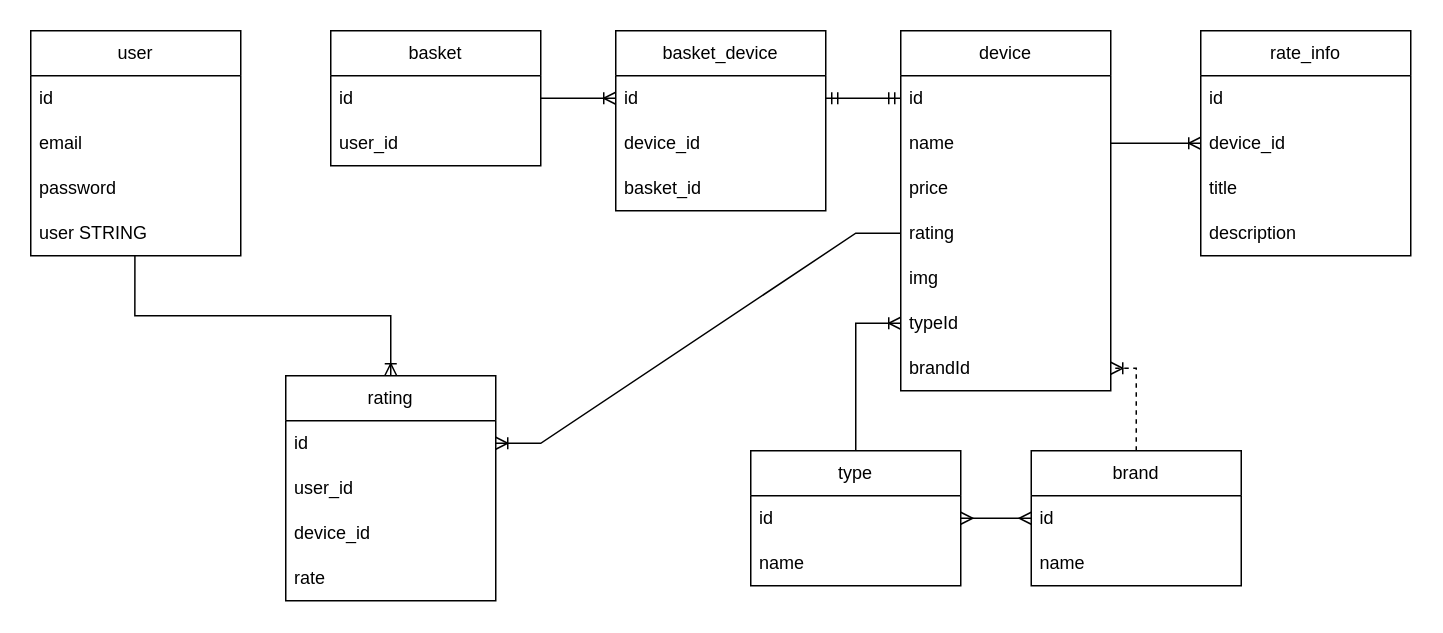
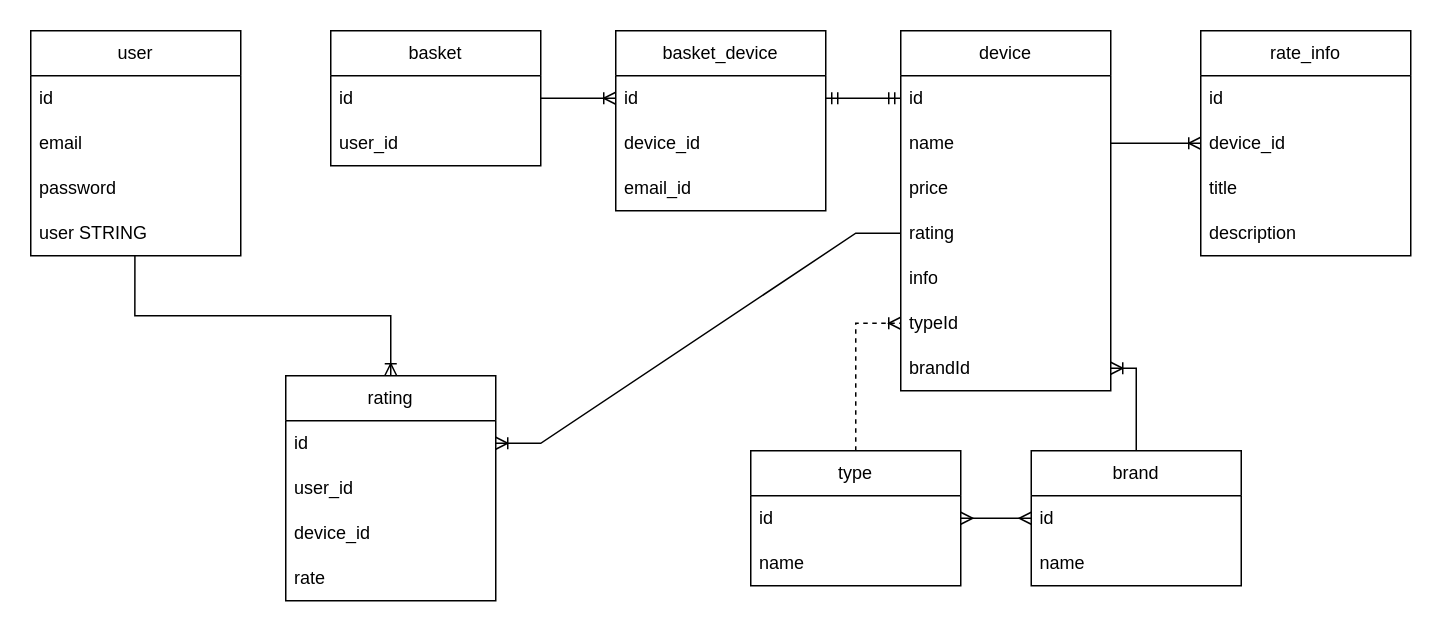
  <mxCell id="0" />
  <mxCell id="1" parent="0" />
  <mxCell id="2" value="user" style="swimlane;fontStyle=0;childLayout=stackLayout;horizontal=1;startSize=30;horizontalStack=0;resizeParent=1;resizeParentMax=0;resizeLast=0;collapsible=1;marginBottom=0;whiteSpace=wrap;html=1;" vertex="1" parent="1"><mxGeometry x="20" y="20" width="140" height="150" as="geometry" /></mxCell>
  <mxCell id="3" value="id" style="text;strokeColor=none;fillColor=none;align=left;verticalAlign=middle;spacingLeft=4;spacingRight=4;overflow=hidden;points=[[0,0.5],[1,0.5]];portConstraint=eastwest;rotatable=0;whiteSpace=wrap;html=1;" vertex="1" parent="2"><mxGeometry y="30" width="140" height="30" as="geometry" /></mxCell>
  <mxCell id="4" value="email" style="text;strokeColor=none;fillColor=none;align=left;verticalAlign=middle;spacingLeft=4;spacingRight=4;overflow=hidden;points=[[0,0.5],[1,0.5]];portConstraint=eastwest;rotatable=0;whiteSpace=wrap;html=1;" vertex="1" parent="2"><mxGeometry y="60" width="140" height="30" as="geometry" /></mxCell>
  <mxCell id="5" value="password" style="text;strokeColor=none;fillColor=none;align=left;verticalAlign=middle;spacingLeft=4;spacingRight=4;overflow=hidden;points=[[0,0.5],[1,0.5]];portConstraint=eastwest;rotatable=0;whiteSpace=wrap;html=1;" vertex="1" parent="2"><mxGeometry y="90" width="140" height="30" as="geometry" /></mxCell>
  <mxCell id="6" value="user STRING" style="text;strokeColor=none;fillColor=none;align=left;verticalAlign=middle;spacingLeft=4;spacingRight=4;overflow=hidden;points=[[0,0.5],[1,0.5]];portConstraint=eastwest;rotatable=0;whiteSpace=wrap;html=1;" vertex="1" parent="2"><mxGeometry y="120" width="140" height="30" as="geometry" /></mxCell>
  <mxCell id="7" value="basket" style="swimlane;fontStyle=0;childLayout=stackLayout;horizontal=1;startSize=30;horizontalStack=0;resizeParent=1;resizeParentMax=0;resizeLast=0;collapsible=1;marginBottom=0;whiteSpace=wrap;html=1;" vertex="1" parent="1"><mxGeometry x="220" y="20" width="140" height="90" as="geometry" /></mxCell>
  <mxCell id="8" value="id" style="text;strokeColor=none;fillColor=none;align=left;verticalAlign=middle;spacingLeft=4;spacingRight=4;overflow=hidden;points=[[0,0.5],[1,0.5]];portConstraint=eastwest;rotatable=0;whiteSpace=wrap;html=1;" vertex="1" parent="7"><mxGeometry y="30" width="140" height="30" as="geometry" /></mxCell>
  <mxCell id="9" value="user_id" style="text;strokeColor=none;fillColor=none;align=left;verticalAlign=middle;spacingLeft=4;spacingRight=4;overflow=hidden;points=[[0,0.5],[1,0.5]];portConstraint=eastwest;rotatable=0;whiteSpace=wrap;html=1;" vertex="1" parent="7"><mxGeometry y="60" width="140" height="30" as="geometry" /></mxCell>
  <mxCell id="10" value="device" style="swimlane;fontStyle=0;childLayout=stackLayout;horizontal=1;startSize=30;horizontalStack=0;resizeParent=1;resizeParentMax=0;resizeLast=0;collapsible=1;marginBottom=0;whiteSpace=wrap;html=1;" vertex="1" parent="1"><mxGeometry x="600" y="20" width="140" height="240" as="geometry" /></mxCell>
  <mxCell id="11" value="id" style="text;strokeColor=none;fillColor=none;align=left;verticalAlign=middle;spacingLeft=4;spacingRight=4;overflow=hidden;points=[[0,0.5],[1,0.5]];portConstraint=eastwest;rotatable=0;whiteSpace=wrap;html=1;" vertex="1" parent="10"><mxGeometry y="30" width="140" height="30" as="geometry" /></mxCell>
  <mxCell id="12" value="name" style="text;strokeColor=none;fillColor=none;align=left;verticalAlign=middle;spacingLeft=4;spacingRight=4;overflow=hidden;points=[[0,0.5],[1,0.5]];portConstraint=eastwest;rotatable=0;whiteSpace=wrap;html=1;" vertex="1" parent="10"><mxGeometry y="60" width="140" height="30" as="geometry" /></mxCell>
  <mxCell id="13" value="price" style="text;strokeColor=none;fillColor=none;align=left;verticalAlign=middle;spacingLeft=4;spacingRight=4;overflow=hidden;points=[[0,0.5],[1,0.5]];portConstraint=eastwest;rotatable=0;whiteSpace=wrap;html=1;" vertex="1" parent="10"><mxGeometry y="90" width="140" height="30" as="geometry" /></mxCell>
  <mxCell id="14" value="rating" style="text;strokeColor=none;fillColor=none;align=left;verticalAlign=middle;spacingLeft=4;spacingRight=4;overflow=hidden;points=[[0,0.5],[1,0.5]];portConstraint=eastwest;rotatable=0;whiteSpace=wrap;html=1;" vertex="1" parent="10"><mxGeometry y="120" width="140" height="30" as="geometry" /></mxCell>
- <mxCell id="15" value="img" style="text;strokeColor=none;fillColor=none;align=left;verticalAlign=middle;spacingLeft=4;spacingRight=4;overflow=hidden;points=[[0,0.5],[1,0.5]];portConstraint=eastwest;rotatable=0;whiteSpace=wrap;html=1;" vertex="1" parent="10"><mxGeometry y="150" width="140" height="30" as="geometry" /></mxCell>
+ <mxCell id="15" value="info" style="text;strokeColor=none;fillColor=none;align=left;verticalAlign=middle;spacingLeft=4;spacingRight=4;overflow=hidden;points=[[0,0.5],[1,0.5]];portConstraint=eastwest;rotatable=0;whiteSpace=wrap;html=1;" vertex="1" parent="10"><mxGeometry y="150" width="140" height="30" as="geometry" /></mxCell>
  <mxCell id="16" value="typeId" style="text;strokeColor=none;fillColor=none;align=left;verticalAlign=middle;spacingLeft=4;spacingRight=4;overflow=hidden;points=[[0,0.5],[1,0.5]];portConstraint=eastwest;rotatable=0;whiteSpace=wrap;html=1;" vertex="1" parent="10"><mxGeometry y="180" width="140" height="30" as="geometry" /></mxCell>
  <mxCell id="17" value="brandId" style="text;strokeColor=none;fillColor=none;align=left;verticalAlign=middle;spacingLeft=4;spacingRight=4;overflow=hidden;points=[[0,0.5],[1,0.5]];portConstraint=eastwest;rotatable=0;whiteSpace=wrap;html=1;" vertex="1" parent="10"><mxGeometry y="210" width="140" height="30" as="geometry" /></mxCell>
  <mxCell id="18" value="type" style="swimlane;fontStyle=0;childLayout=stackLayout;horizontal=1;startSize=30;horizontalStack=0;resizeParent=1;resizeParentMax=0;resizeLast=0;collapsible=1;marginBottom=0;whiteSpace=wrap;html=1;" vertex="1" parent="1"><mxGeometry x="500" y="300" width="140" height="90" as="geometry" /></mxCell>
  <mxCell id="19" value="id" style="text;strokeColor=none;fillColor=none;align=left;verticalAlign=middle;spacingLeft=4;spacingRight=4;overflow=hidden;points=[[0,0.5],[1,0.5]];portConstraint=eastwest;rotatable=0;whiteSpace=wrap;html=1;" vertex="1" parent="18"><mxGeometry y="30" width="140" height="30" as="geometry" /></mxCell>
  <mxCell id="20" value="name" style="text;strokeColor=none;fillColor=none;align=left;verticalAlign=middle;spacingLeft=4;spacingRight=4;overflow=hidden;points=[[0,0.5],[1,0.5]];portConstraint=eastwest;rotatable=0;whiteSpace=wrap;html=1;" vertex="1" parent="18"><mxGeometry y="60" width="140" height="30" as="geometry" /></mxCell>
  <mxCell id="21" value="brand" style="swimlane;fontStyle=0;childLayout=stackLayout;horizontal=1;startSize=30;horizontalStack=0;resizeParent=1;resizeParentMax=0;resizeLast=0;collapsible=1;marginBottom=0;whiteSpace=wrap;html=1;" vertex="1" parent="1"><mxGeometry x="687" y="300" width="140" height="90" as="geometry" /></mxCell>
  <mxCell id="22" value="id" style="text;strokeColor=none;fillColor=none;align=left;verticalAlign=middle;spacingLeft=4;spacingRight=4;overflow=hidden;points=[[0,0.5],[1,0.5]];portConstraint=eastwest;rotatable=0;whiteSpace=wrap;html=1;" vertex="1" parent="21"><mxGeometry y="30" width="140" height="30" as="geometry" /></mxCell>
  <mxCell id="23" value="name" style="text;strokeColor=none;fillColor=none;align=left;verticalAlign=middle;spacingLeft=4;spacingRight=4;overflow=hidden;points=[[0,0.5],[1,0.5]];portConstraint=eastwest;rotatable=0;whiteSpace=wrap;html=1;" vertex="1" parent="21"><mxGeometry y="60" width="140" height="30" as="geometry" /></mxCell>
- <mxCell id="24" value="" style="edgeStyle=orthogonalEdgeStyle;fontSize=12;html=1;endArrow=ERoneToMany;entryX=0;entryY=0.5;entryDx=0;entryDy=0;exitX=0.5;exitY=0;exitDx=0;exitDy=0;strokeColor=default;rounded=0;" edge="1" parent="1" source="18" target="16"><mxGeometry width="100" height="100" relative="1" as="geometry"><mxPoint x="400" y="280" as="sourcePoint" /><mxPoint x="500" y="180" as="targetPoint" /></mxGeometry></mxCell>
- <mxCell id="25" value="" style="edgeStyle=orthogonalEdgeStyle;fontSize=12;html=1;endArrow=ERoneToMany;rounded=0;entryX=1;entryY=0.5;entryDx=0;entryDy=0;exitX=0.5;exitY=0;exitDx=0;exitDy=0;dashed=1;" edge="1" parent="1" source="21" target="17"><mxGeometry width="100" height="100" relative="1" as="geometry"><mxPoint x="720" y="350" as="sourcePoint" /><mxPoint x="820" y="250" as="targetPoint" /></mxGeometry></mxCell>
+ <mxCell id="24" value="" style="edgeStyle=orthogonalEdgeStyle;fontSize=12;html=1;endArrow=ERoneToMany;entryX=0;entryY=0.5;entryDx=0;entryDy=0;exitX=0.5;exitY=0;exitDx=0;exitDy=0;strokeColor=default;rounded=0;dashed=1;" edge="1" parent="1" source="18" target="16"><mxGeometry width="100" height="100" relative="1" as="geometry"><mxPoint x="400" y="280" as="sourcePoint" /><mxPoint x="500" y="180" as="targetPoint" /></mxGeometry></mxCell>
+ <mxCell id="25" value="" style="edgeStyle=orthogonalEdgeStyle;fontSize=12;html=1;endArrow=ERoneToMany;rounded=0;entryX=1;entryY=0.5;entryDx=0;entryDy=0;exitX=0.5;exitY=0;exitDx=0;exitDy=0;" edge="1" parent="1" source="21" target="17"><mxGeometry width="100" height="100" relative="1" as="geometry"><mxPoint x="720" y="350" as="sourcePoint" /><mxPoint x="820" y="250" as="targetPoint" /></mxGeometry></mxCell>
  <mxCell id="26" value="" style="fontSize=12;html=1;endArrow=ERmany;startArrow=ERmany;rounded=0;entryX=0;entryY=0.5;entryDx=0;entryDy=0;edgeStyle=orthogonalEdgeStyle;exitX=1;exitY=0.5;exitDx=0;exitDy=0;" edge="1" parent="1" source="19" target="22"><mxGeometry width="100" height="100" relative="1" as="geometry"><mxPoint x="640" y="340" as="sourcePoint" /><mxPoint x="500" y="180" as="targetPoint" /></mxGeometry></mxCell>
  <mxCell id="27" value="rate_info" style="swimlane;fontStyle=0;childLayout=stackLayout;horizontal=1;startSize=30;horizontalStack=0;resizeParent=1;resizeParentMax=0;resizeLast=0;collapsible=1;marginBottom=0;whiteSpace=wrap;html=1;" vertex="1" parent="1"><mxGeometry x="800" y="20" width="140" height="150" as="geometry" /></mxCell>
  <mxCell id="28" value="id" style="text;strokeColor=none;fillColor=none;align=left;verticalAlign=middle;spacingLeft=4;spacingRight=4;overflow=hidden;points=[[0,0.5],[1,0.5]];portConstraint=eastwest;rotatable=0;whiteSpace=wrap;html=1;" vertex="1" parent="27"><mxGeometry y="30" width="140" height="30" as="geometry" /></mxCell>
  <mxCell id="29" value="device_id" style="text;strokeColor=none;fillColor=none;align=left;verticalAlign=middle;spacingLeft=4;spacingRight=4;overflow=hidden;points=[[0,0.5],[1,0.5]];portConstraint=eastwest;rotatable=0;whiteSpace=wrap;html=1;" vertex="1" parent="27"><mxGeometry y="60" width="140" height="30" as="geometry" /></mxCell>
  <mxCell id="30" value="title" style="text;strokeColor=none;fillColor=none;align=left;verticalAlign=middle;spacingLeft=4;spacingRight=4;overflow=hidden;points=[[0,0.5],[1,0.5]];portConstraint=eastwest;rotatable=0;whiteSpace=wrap;html=1;" vertex="1" parent="27"><mxGeometry y="90" width="140" height="30" as="geometry" /></mxCell>
  <mxCell id="31" value="description" style="text;strokeColor=none;fillColor=none;align=left;verticalAlign=middle;spacingLeft=4;spacingRight=4;overflow=hidden;points=[[0,0.5],[1,0.5]];portConstraint=eastwest;rotatable=0;whiteSpace=wrap;html=1;" vertex="1" parent="27"><mxGeometry y="120" width="140" height="30" as="geometry" /></mxCell>
  <mxCell id="32" value="basket_device" style="swimlane;fontStyle=0;childLayout=stackLayout;horizontal=1;startSize=30;horizontalStack=0;resizeParent=1;resizeParentMax=0;resizeLast=0;collapsible=1;marginBottom=0;whiteSpace=wrap;html=1;" vertex="1" parent="1"><mxGeometry x="410" y="20" width="140" height="120" as="geometry" /></mxCell>
  <mxCell id="33" value="id" style="text;strokeColor=none;fillColor=none;align=left;verticalAlign=middle;spacingLeft=4;spacingRight=4;overflow=hidden;points=[[0,0.5],[1,0.5]];portConstraint=eastwest;rotatable=0;whiteSpace=wrap;html=1;" vertex="1" parent="32"><mxGeometry y="30" width="140" height="30" as="geometry" /></mxCell>
  <mxCell id="34" value="device_id" style="text;strokeColor=none;fillColor=none;align=left;verticalAlign=middle;spacingLeft=4;spacingRight=4;overflow=hidden;points=[[0,0.5],[1,0.5]];portConstraint=eastwest;rotatable=0;whiteSpace=wrap;html=1;" vertex="1" parent="32"><mxGeometry y="60" width="140" height="30" as="geometry" /></mxCell>
- <mxCell id="35" value="basket_id" style="text;strokeColor=none;fillColor=none;align=left;verticalAlign=middle;spacingLeft=4;spacingRight=4;overflow=hidden;points=[[0,0.5],[1,0.5]];portConstraint=eastwest;rotatable=0;whiteSpace=wrap;html=1;" vertex="1" parent="32"><mxGeometry y="90" width="140" height="30" as="geometry" /></mxCell>
+ <mxCell id="35" value="email_id" style="text;strokeColor=none;fillColor=none;align=left;verticalAlign=middle;spacingLeft=4;spacingRight=4;overflow=hidden;points=[[0,0.5],[1,0.5]];portConstraint=eastwest;rotatable=0;whiteSpace=wrap;html=1;" vertex="1" parent="32"><mxGeometry y="90" width="140" height="30" as="geometry" /></mxCell>
  <mxCell id="36" value="" style="edgeStyle=entityRelationEdgeStyle;fontSize=12;html=1;endArrow=ERoneToMany;rounded=0;entryX=0;entryY=0.5;entryDx=0;entryDy=0;exitX=1;exitY=0.5;exitDx=0;exitDy=0;" edge="1" parent="1" source="8" target="33"><mxGeometry width="100" height="100" relative="1" as="geometry"><mxPoint x="340" y="280" as="sourcePoint" /><mxPoint x="440" y="180" as="targetPoint" /></mxGeometry></mxCell>
  <mxCell id="37" value="" style="edgeStyle=entityRelationEdgeStyle;fontSize=12;html=1;endArrow=ERmandOne;startArrow=ERmandOne;rounded=0;entryX=0;entryY=0.5;entryDx=0;entryDy=0;exitX=1;exitY=0.5;exitDx=0;exitDy=0;" edge="1" parent="1" source="33" target="11"><mxGeometry width="100" height="100" relative="1" as="geometry"><mxPoint x="400" y="350" as="sourcePoint" /><mxPoint x="500" y="250" as="targetPoint" /></mxGeometry></mxCell>
  <mxCell id="38" value="" style="edgeStyle=orthogonalEdgeStyle;fontSize=12;html=1;endArrow=ERoneToMany;rounded=0;entryX=0;entryY=0.5;entryDx=0;entryDy=0;exitX=1;exitY=0.5;exitDx=0;exitDy=0;" edge="1" parent="1" source="12" target="29"><mxGeometry width="100" height="100" relative="1" as="geometry"><mxPoint x="750" y="110" as="sourcePoint" /><mxPoint x="750" y="255" as="targetPoint" /></mxGeometry></mxCell>
  <mxCell id="39" value="rating" style="swimlane;fontStyle=0;childLayout=stackLayout;horizontal=1;startSize=30;horizontalStack=0;resizeParent=1;resizeParentMax=0;resizeLast=0;collapsible=1;marginBottom=0;whiteSpace=wrap;html=1;" vertex="1" parent="1"><mxGeometry x="190" y="250" width="140" height="150" as="geometry" /></mxCell>
  <mxCell id="40" value="id" style="text;strokeColor=none;fillColor=none;align=left;verticalAlign=middle;spacingLeft=4;spacingRight=4;overflow=hidden;points=[[0,0.5],[1,0.5]];portConstraint=eastwest;rotatable=0;whiteSpace=wrap;html=1;" vertex="1" parent="39"><mxGeometry y="30" width="140" height="30" as="geometry" /></mxCell>
  <mxCell id="41" value="user_id" style="text;strokeColor=none;fillColor=none;align=left;verticalAlign=middle;spacingLeft=4;spacingRight=4;overflow=hidden;points=[[0,0.5],[1,0.5]];portConstraint=eastwest;rotatable=0;whiteSpace=wrap;html=1;" vertex="1" parent="39"><mxGeometry y="60" width="140" height="30" as="geometry" /></mxCell>
  <mxCell id="42" value="device_id" style="text;strokeColor=none;fillColor=none;align=left;verticalAlign=middle;spacingLeft=4;spacingRight=4;overflow=hidden;points=[[0,0.5],[1,0.5]];portConstraint=eastwest;rotatable=0;whiteSpace=wrap;html=1;" vertex="1" parent="39"><mxGeometry y="90" width="140" height="30" as="geometry" /></mxCell>
  <mxCell id="43" value="rate" style="text;strokeColor=none;fillColor=none;align=left;verticalAlign=middle;spacingLeft=4;spacingRight=4;overflow=hidden;points=[[0,0.5],[1,0.5]];portConstraint=eastwest;rotatable=0;whiteSpace=wrap;html=1;" vertex="1" parent="39"><mxGeometry y="120" width="140" height="30" as="geometry" /></mxCell>
  <mxCell id="44" value="" style="edgeStyle=entityRelationEdgeStyle;fontSize=12;html=1;endArrow=ERoneToMany;rounded=0;entryX=1;entryY=0.5;entryDx=0;entryDy=0;exitX=0;exitY=0.5;exitDx=0;exitDy=0;" edge="1" parent="1" source="14" target="40"><mxGeometry width="100" height="100" relative="1" as="geometry"><mxPoint x="260" y="230" as="sourcePoint" /><mxPoint x="360" y="130" as="targetPoint" /></mxGeometry></mxCell>
  <mxCell id="45" value="" style="edgeStyle=orthogonalEdgeStyle;fontSize=12;html=1;endArrow=ERoneToMany;rounded=0;entryX=0.5;entryY=0;entryDx=0;entryDy=0;exitX=0.496;exitY=1.007;exitDx=0;exitDy=0;exitPerimeter=0;" edge="1" parent="1" source="6" target="39"><mxGeometry width="100" height="100" relative="1" as="geometry"><mxPoint x="260" y="230" as="sourcePoint" /><mxPoint x="360" y="130" as="targetPoint" /></mxGeometry></mxCell>
